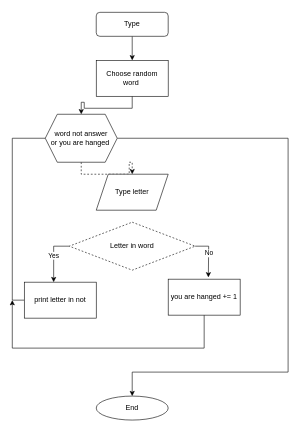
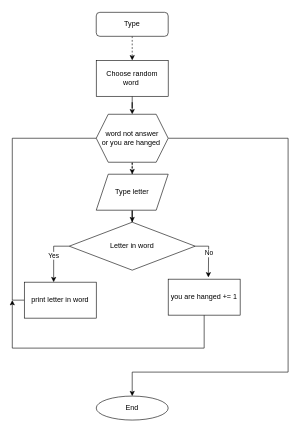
  <mxCell id="0" />
  <mxCell id="1" parent="0" />
- <mxCell id="2" value="" style="edgeStyle=orthogonalEdgeStyle;rounded=0;orthogonalLoop=1;jettySize=auto;html=1;" parent="1" source="3" target="6" edge="1"><mxGeometry relative="1" as="geometry" /></mxCell>
+ <mxCell id="2" value="" style="edgeStyle=orthogonalEdgeStyle;rounded=0;orthogonalLoop=1;jettySize=auto;html=1;dashed=1;" parent="1" source="3" target="6" edge="1"><mxGeometry relative="1" as="geometry" /></mxCell>
  <mxCell id="3" value="Type" style="rounded=1;whiteSpace=wrap;html=1;fontSize=12;glass=0;strokeWidth=1;shadow=0;" parent="1" vertex="1"><mxGeometry x="160" y="20" width="120" height="40" as="geometry" /></mxCell>
  <mxCell id="4" value="End" style="ellipse;whiteSpace=wrap;html=1;fontSize=12;glass=0;strokeWidth=1;shadow=0;" parent="1" vertex="1"><mxGeometry x="160" y="660" width="120" height="40" as="geometry" /></mxCell>
  <mxCell id="5" value="" style="edgeStyle=orthogonalEdgeStyle;rounded=0;orthogonalLoop=1;jettySize=auto;html=1;" parent="1" source="6" target="9" edge="1"><mxGeometry relative="1" as="geometry" /></mxCell>
  <mxCell id="6" value="Choose random word&amp;nbsp;" style="rounded=0;whiteSpace=wrap;html=1;" parent="1" vertex="1"><mxGeometry x="160" y="100" width="120" height="60" as="geometry" /></mxCell>
  <mxCell id="7" value="" style="edgeStyle=orthogonalEdgeStyle;rounded=0;orthogonalLoop=1;jettySize=auto;html=1;dashed=1;" parent="1" source="9" target="11" edge="1"><mxGeometry relative="1" as="geometry" /></mxCell>
  <mxCell id="8" value="" style="edgeStyle=orthogonalEdgeStyle;rounded=0;orthogonalLoop=1;jettySize=auto;html=1;entryX=0.5;entryY=0;entryDx=0;entryDy=0;exitX=1;exitY=0.5;exitDx=0;exitDy=0;" edge="1" parent="1" source="9" target="4"><mxGeometry relative="1" as="geometry"><Array as="points"><mxPoint x="480" y="230" /><mxPoint x="480" y="620" /><mxPoint x="220" y="620" /></Array></mxGeometry></mxCell>
- <mxCell id="9" value="word not answer&lt;br&gt;or you are hanged&amp;nbsp;" style="shape=hexagon;perimeter=hexagonPerimeter2;whiteSpace=wrap;html=1;fixedSize=1;" parent="1" vertex="1"><mxGeometry x="75" y="190" width="120" height="80" as="geometry" /></mxCell>
+ <mxCell id="9" value="word not answer&lt;br&gt;or you are hanged&amp;nbsp;" style="shape=hexagon;perimeter=hexagonPerimeter2;whiteSpace=wrap;html=1;fixedSize=1;" parent="1" vertex="1"><mxGeometry x="160" y="190" width="120" height="80" as="geometry" /></mxCell>
+ <mxCell id="10" value="" style="edgeStyle=orthogonalEdgeStyle;rounded=0;orthogonalLoop=1;jettySize=auto;html=1;" parent="1" source="11" target="16" edge="1"><mxGeometry relative="1" as="geometry" /></mxCell>
  <mxCell id="11" value="Type letter" style="shape=parallelogram;perimeter=parallelogramPerimeter;whiteSpace=wrap;html=1;fixedSize=1;" parent="1" vertex="1"><mxGeometry x="160" y="290" width="120" height="60" as="geometry" /></mxCell>
  <mxCell id="12" style="edgeStyle=orthogonalEdgeStyle;rounded=0;orthogonalLoop=1;jettySize=auto;html=1;exitX=1;exitY=0.5;exitDx=0;exitDy=0;" edge="1" parent="1" source="16"><mxGeometry relative="1" as="geometry"><mxPoint x="347" y="462" as="targetPoint" /></mxGeometry></mxCell>
  <mxCell id="13" value="No" style="edgeLabel;html=1;align=center;verticalAlign=middle;resizable=0;points=[];" vertex="1" connectable="0" parent="12"><mxGeometry x="-0.081" relative="1" as="geometry"><mxPoint as="offset" /></mxGeometry></mxCell>
  <mxCell id="14" style="edgeStyle=orthogonalEdgeStyle;rounded=0;orthogonalLoop=1;jettySize=auto;html=1;exitX=0;exitY=0.5;exitDx=0;exitDy=0;" edge="1" parent="1" source="16"><mxGeometry relative="1" as="geometry"><mxPoint x="89" y="470" as="targetPoint" /><Array as="points"><mxPoint x="89" y="410" /></Array></mxGeometry></mxCell>
  <mxCell id="15" value="Yes" style="edgeLabel;html=1;align=center;verticalAlign=middle;resizable=0;points=[];" vertex="1" connectable="0" parent="14"><mxGeometry x="-0.046" y="-1" relative="1" as="geometry"><mxPoint as="offset" /></mxGeometry></mxCell>
- <mxCell id="16" value="Letter in word" style="rhombus;whiteSpace=wrap;html=1;dashed=1;" parent="1" vertex="1"><mxGeometry x="115" y="370" width="210" height="80" as="geometry" /></mxCell>
+ <mxCell id="16" value="Letter in word" style="rhombus;whiteSpace=wrap;html=1;" parent="1" vertex="1"><mxGeometry x="115" y="370" width="210" height="80" as="geometry" /></mxCell>
  <mxCell id="17" style="edgeStyle=orthogonalEdgeStyle;rounded=0;orthogonalLoop=1;jettySize=auto;html=1;entryX=0;entryY=0.5;entryDx=0;entryDy=0;exitX=0;exitY=0.5;exitDx=0;exitDy=0;endArrow=none;" edge="1" parent="1" source="18" target="9"><mxGeometry relative="1" as="geometry" /></mxCell>
- <mxCell id="18" value="print letter in not" style="rounded=0;whiteSpace=wrap;html=1;" parent="1" vertex="1"><mxGeometry x="40" y="470" width="120" height="60" as="geometry" /></mxCell>
+ <mxCell id="18" value="print letter in word" style="rounded=0;whiteSpace=wrap;html=1;" parent="1" vertex="1"><mxGeometry x="40" y="470" width="120" height="60" as="geometry" /></mxCell>
  <mxCell id="19" value="" style="edgeStyle=orthogonalEdgeStyle;rounded=0;orthogonalLoop=1;jettySize=auto;html=1;" edge="1" parent="1" source="20"><mxGeometry relative="1" as="geometry"><mxPoint x="20" y="500" as="targetPoint" /><Array as="points"><mxPoint x="340" y="580" /><mxPoint x="20" y="580" /></Array></mxGeometry></mxCell>
  <mxCell id="20" value="you are hanged += 1" style="rounded=0;whiteSpace=wrap;html=1;" vertex="1" parent="1"><mxGeometry x="280" y="465" width="120" height="60" as="geometry" /></mxCell>
